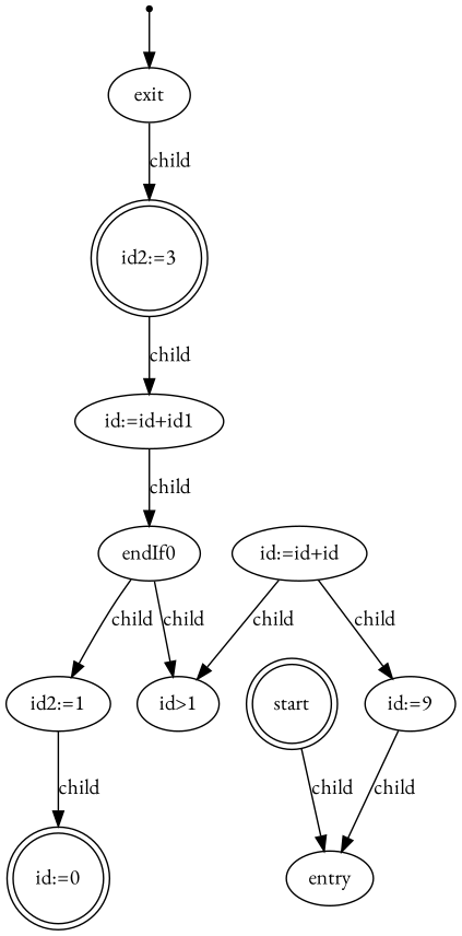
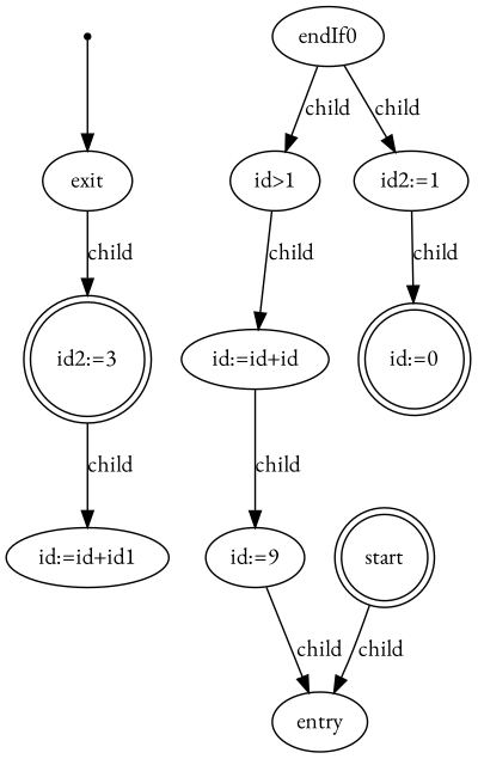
  digraph {
    fontname="EB Garamond"
    node [fontname="EB Garamond"]
    edge [fontname="EB Garamond"]
    inic [shape=point]
    n2 [label=exit]
    n3 [label="id2:=3" shape=doublecircle]
    n4 [label="id:=id+id1"]
    n5 [label=endIf0]
    n6 [label="id>1"]
    n7 [label="id2:=1"]
    n8 [label="id:=id+id"]
    n9 [label="id:=0" shape=doublecircle]
    n10 [label="id:=9"]
    n11 [label=entry]
    n12 [label=start shape=doublecircle]
    inic -> n2
    n2 -> n3 [label=child]
    n3 -> n4 [label=child]
-   n4 -> n5 [label=child]
    n5 -> n6 [label=child]
    n5 -> n7 [label=child]
-   n8 -> n6 [label=child]
+   n6 -> n8 [label=child]
    n7 -> n9 [label=child]
    n8 -> n10 [label=child]
    n10 -> n11 [label=child]
    n12 -> n11 [label=child]
  }
